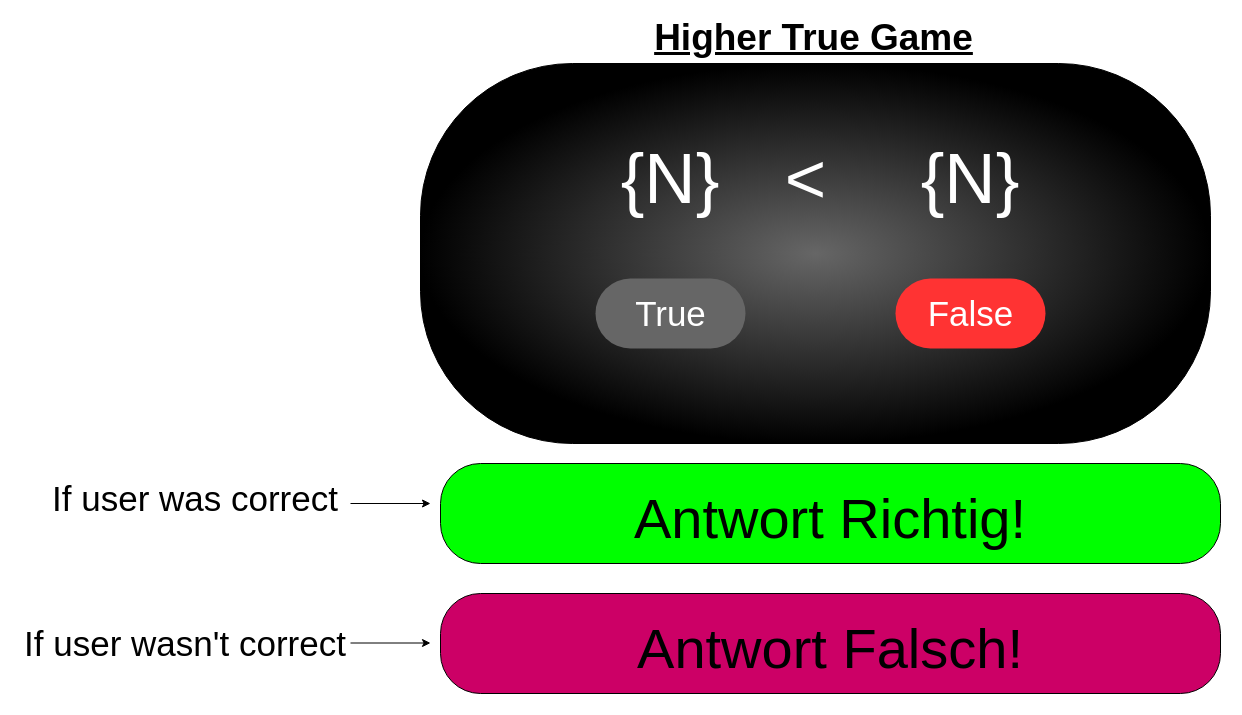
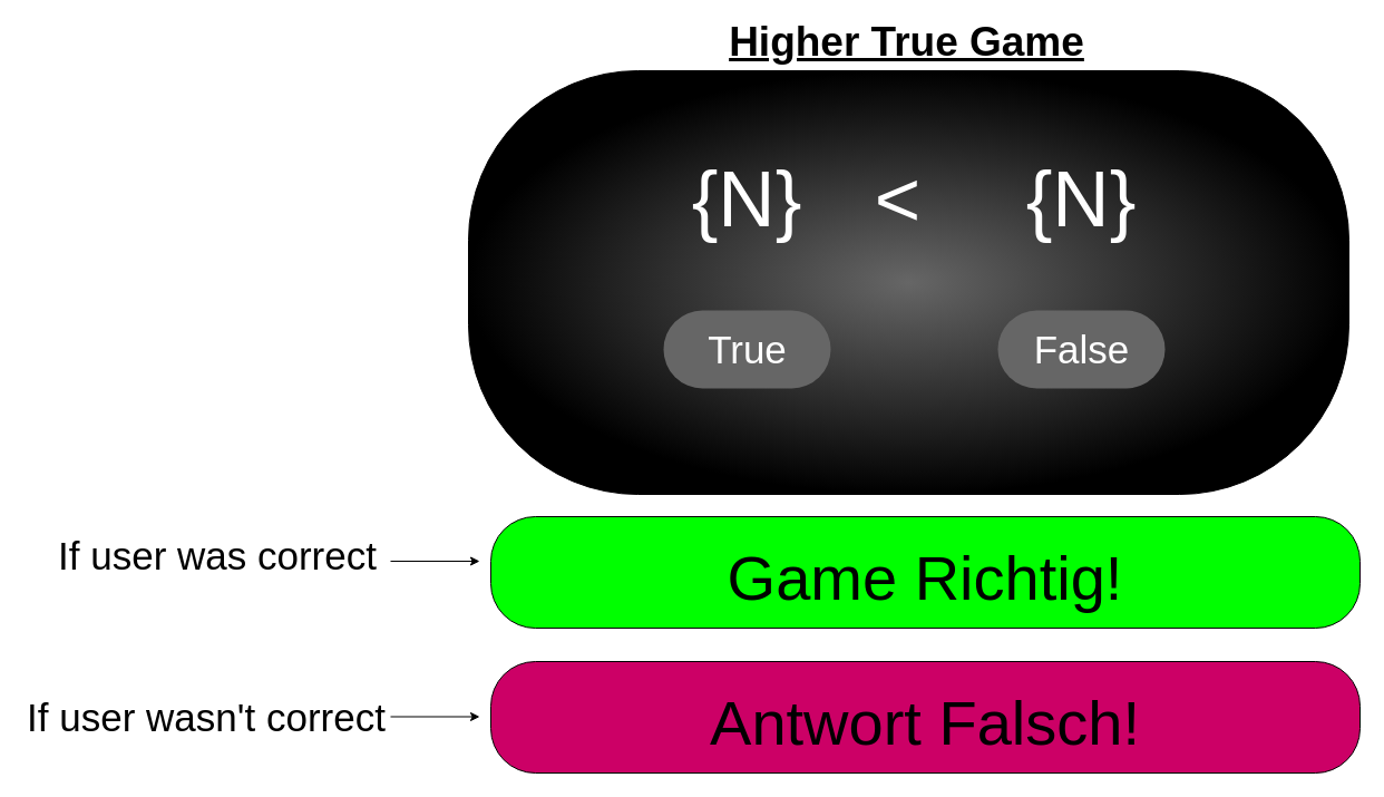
  <mxCell id="0" />
  <mxCell id="1" parent="0" />
  <mxCell id="2" value="" style="rounded=1;whiteSpace=wrap;html=1;fontSize=71;arcSize=40;fillColor=#666666;fillStyle=auto;gradientColor=#000000;gradientDirection=radial;" vertex="1" parent="1"><mxGeometry x="420" y="60" width="790" height="380" as="geometry" /></mxCell>
  <mxCell id="3" value="&lt;h1&gt;&lt;font style=&quot;font-size: 37px;&quot;&gt;&lt;u&gt;Higher True Game&lt;/u&gt;&lt;/font&gt;&lt;/h1&gt;" style="text;html=1;strokeColor=none;fillColor=none;align=center;verticalAlign=middle;whiteSpace=wrap;rounded=0;" vertex="1" parent="1"><mxGeometry x="633" y="20" width="361" height="30" as="geometry" /></mxCell>
  <mxCell id="4" value="&lt;font color=&quot;#ffffff&quot; style=&quot;font-size: 71px;&quot;&gt;{N}&lt;/font&gt;" style="text;html=1;strokeColor=none;fillColor=none;align=center;verticalAlign=middle;whiteSpace=wrap;rounded=0;fontSize=37;" vertex="1" parent="1"><mxGeometry x="640" y="160" width="60" height="30" as="geometry" /></mxCell>
  <mxCell id="5" value="&lt;font color=&quot;#ffffff&quot; style=&quot;font-size: 71px;&quot;&gt;&amp;lt;&lt;/font&gt;" style="text;html=1;align=center;verticalAlign=middle;resizable=0;points=[];autosize=1;strokeColor=none;fillColor=none;fontSize=37;" vertex="1" parent="1"><mxGeometry x="775" y="125" width="60" height="100" as="geometry" /></mxCell>
  <mxCell id="6" value="&lt;font color=&quot;#ffffff&quot; style=&quot;font-size: 71px;&quot;&gt;{N}&lt;/font&gt;" style="text;html=1;strokeColor=none;fillColor=none;align=center;verticalAlign=middle;whiteSpace=wrap;rounded=0;fontSize=37;" vertex="1" parent="1"><mxGeometry x="940" y="160" width="60" height="30" as="geometry" /></mxCell>
  <mxCell id="7" value="&lt;font style=&quot;font-size: 35px;&quot;&gt;True&lt;/font&gt;" style="rounded=1;fillColor=#666666;strokeColor=none;html=1;fontColor=#ffffff;align=center;verticalAlign=middle;fontStyle=0;fontSize=12;sketch=0;arcSize=50;" vertex="1" parent="1"><mxGeometry x="595" y="275" width="150" height="70" as="geometry" /></mxCell>
- <mxCell id="8" value="&lt;font style=&quot;font-size: 35px;&quot;&gt;False&lt;/font&gt;" style="rounded=1;fillColor=#FF3333;strokeColor=none;html=1;fontColor=#ffffff;align=center;verticalAlign=middle;fontStyle=0;fontSize=12;sketch=0;arcSize=50;" vertex="1" parent="1"><mxGeometry x="895" y="275" width="150" height="70" as="geometry" /></mxCell>
+ <mxCell id="8" value="&lt;font style=&quot;font-size: 35px;&quot;&gt;False&lt;/font&gt;" style="rounded=1;fillColor=#666666;strokeColor=none;html=1;fontColor=#ffffff;align=center;verticalAlign=middle;fontStyle=0;fontSize=12;sketch=0;arcSize=50;" vertex="1" parent="1"><mxGeometry x="895" y="275" width="150" height="70" as="geometry" /></mxCell>
  <mxCell id="9" value="&lt;font style=&quot;font-size: 56px;&quot;&gt;Antwort Falsch!&lt;/font&gt;" style="rounded=1;whiteSpace=wrap;html=1;fontSize=71;arcSize=40;fillColor=#CC0066;fillStyle=auto;gradientColor=none;gradientDirection=radial;" vertex="1" parent="1"><mxGeometry x="440" y="590" width="780" height="100" as="geometry" /></mxCell>
  <mxCell id="10" value="&lt;font color=&quot;#000000&quot;&gt;If user was correct&lt;/font&gt;" style="text;html=1;strokeColor=none;fillColor=none;align=center;verticalAlign=middle;whiteSpace=wrap;rounded=0;fillStyle=auto;fontSize=35;fontColor=#FFFFFF;" vertex="1" parent="1"><mxGeometry x="50" y="480" width="290" height="30" as="geometry" /></mxCell>
  <mxCell id="11" value="" style="endArrow=classic;html=1;rounded=0;fontSize=35;fontColor=#000000;" edge="1" parent="1"><mxGeometry width="50" height="50" relative="1" as="geometry"><mxPoint x="350" y="500" as="sourcePoint" /><mxPoint x="430" y="500" as="targetPoint" /></mxGeometry></mxCell>
- <mxCell id="12" value="&lt;font style=&quot;font-size: 56px;&quot;&gt;Antwort Richtig!&lt;/font&gt;" style="rounded=1;whiteSpace=wrap;html=1;fontSize=71;arcSize=40;fillColor=#00FF00;fillStyle=auto;gradientColor=none;gradientDirection=radial;" vertex="1" parent="1"><mxGeometry x="440" y="460" width="780" height="100" as="geometry" /></mxCell>
+ <mxCell id="12" value="&lt;font style=&quot;font-size: 56px;&quot;&gt;Game Richtig!&lt;/font&gt;" style="rounded=1;whiteSpace=wrap;html=1;fontSize=71;arcSize=40;fillColor=#00FF00;fillStyle=auto;gradientColor=none;gradientDirection=radial;" vertex="1" parent="1"><mxGeometry x="440" y="460" width="780" height="100" as="geometry" /></mxCell>
  <mxCell id="13" value="&lt;font color=&quot;#000000&quot;&gt;If user wasn't correct&lt;/font&gt;" style="text;html=1;strokeColor=none;fillColor=none;align=center;verticalAlign=middle;whiteSpace=wrap;rounded=0;fillStyle=auto;fontSize=35;fontColor=#FFFFFF;" vertex="1" parent="1"><mxGeometry x="20" y="625" width="330" height="30" as="geometry" /></mxCell>
  <mxCell id="14" value="" style="endArrow=classic;html=1;rounded=0;fontSize=35;fontColor=#000000;" edge="1" parent="1"><mxGeometry width="50" height="50" relative="1" as="geometry"><mxPoint x="350" y="639.5" as="sourcePoint" /><mxPoint x="430" y="639.5" as="targetPoint" /></mxGeometry></mxCell>
